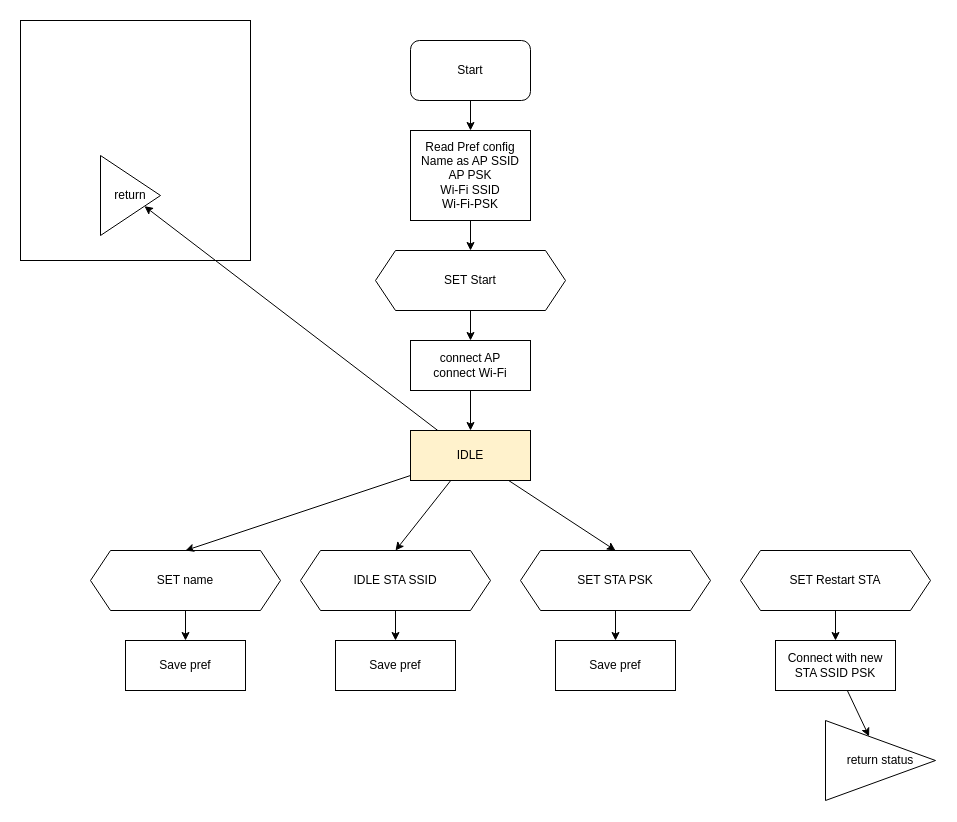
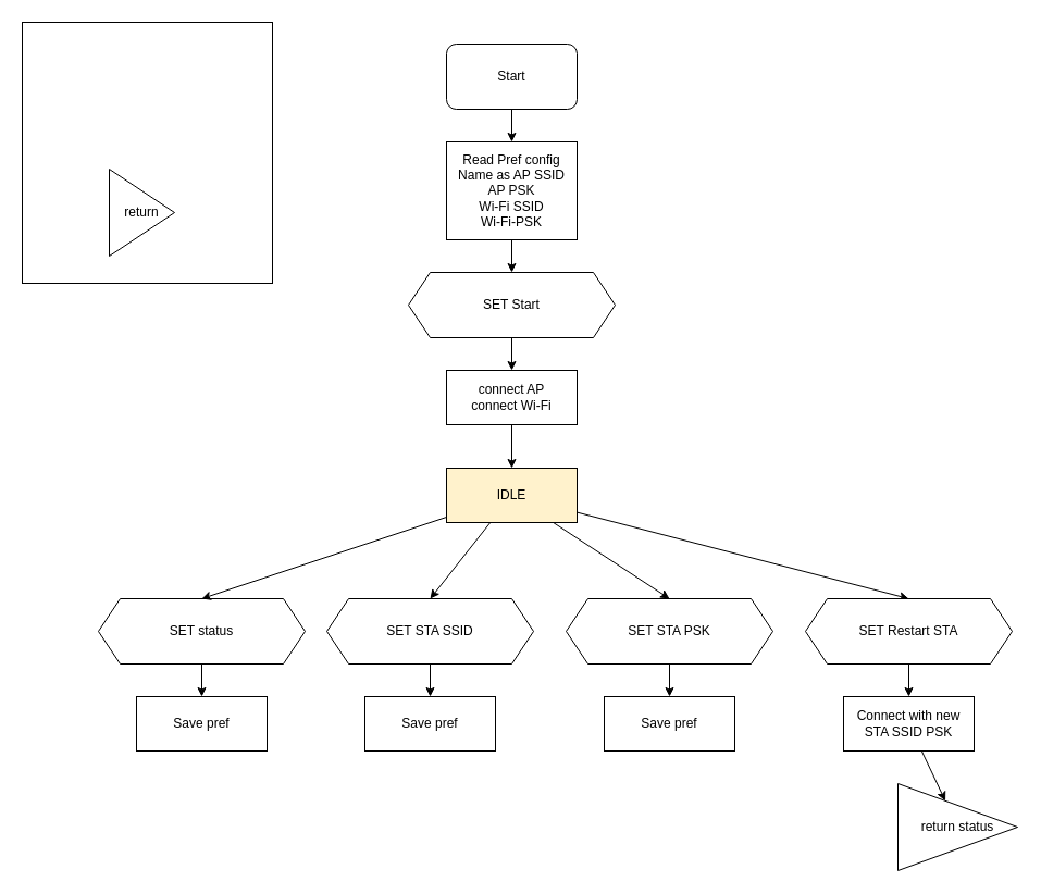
  <mxCell id="0" />
  <mxCell id="1" parent="0" />
  <mxCell id="2" value="" style="rounded=0;whiteSpace=wrap;html=1;" vertex="1" parent="1"><mxGeometry x="20" y="20" width="230" height="240" as="geometry" /></mxCell>
  <mxCell id="3" value="" style="edgeStyle=none;html=1;" edge="1" parent="1" source="4" target="8"><mxGeometry relative="1" as="geometry" /></mxCell>
  <mxCell id="4" value="Start" style="rounded=1;whiteSpace=wrap;html=1;" vertex="1" parent="1"><mxGeometry x="410" y="40" width="120" height="60" as="geometry" /></mxCell>
  <mxCell id="5" value="" style="edgeStyle=none;html=1;" edge="1" parent="1" source="6" target="10"><mxGeometry relative="1" as="geometry" /></mxCell>
  <mxCell id="6" value="SET Start" style="shape=hexagon;perimeter=hexagonPerimeter2;whiteSpace=wrap;html=1;fixedSize=1;" vertex="1" parent="1"><mxGeometry x="375" y="250" width="190" height="60" as="geometry" /></mxCell>
  <mxCell id="7" value="" style="edgeStyle=none;html=1;" edge="1" parent="1" source="8" target="6"><mxGeometry relative="1" as="geometry" /></mxCell>
  <mxCell id="8" value="Read Pref config&lt;br&gt;Name as AP SSID&lt;br&gt;AP PSK&lt;br&gt;Wi-Fi SSID&lt;br&gt;Wi-Fi-PSK" style="rounded=0;whiteSpace=wrap;html=1;" vertex="1" parent="1"><mxGeometry x="410" y="130" width="120" height="90" as="geometry" /></mxCell>
  <mxCell id="9" value="" style="edgeStyle=none;html=1;" edge="1" parent="1" source="10" target="17"><mxGeometry relative="1" as="geometry" /></mxCell>
  <mxCell id="10" value="connect AP&lt;br&gt;connect Wi-Fi" style="rounded=0;whiteSpace=wrap;html=1;" vertex="1" parent="1"><mxGeometry x="410" y="340" width="120" height="50" as="geometry" /></mxCell>
  <mxCell id="11" style="edgeStyle=none;html=1;" edge="1" parent="1" source="12" target="18"><mxGeometry relative="1" as="geometry" /></mxCell>
- <mxCell id="12" value="SET name" style="shape=hexagon;perimeter=hexagonPerimeter2;whiteSpace=wrap;html=1;fixedSize=1;" vertex="1" parent="1"><mxGeometry x="90" y="550" width="190" height="60" as="geometry" /></mxCell>
+ <mxCell id="12" value="SET status" style="shape=hexagon;perimeter=hexagonPerimeter2;whiteSpace=wrap;html=1;fixedSize=1;" vertex="1" parent="1"><mxGeometry x="90" y="550" width="190" height="60" as="geometry" /></mxCell>
  <mxCell id="13" style="edgeStyle=none;html=1;entryX=0.5;entryY=0;entryDx=0;entryDy=0;" edge="1" parent="1" source="17" target="12"><mxGeometry relative="1" as="geometry" /></mxCell>
  <mxCell id="14" style="edgeStyle=none;html=1;entryX=0.5;entryY=0;entryDx=0;entryDy=0;" edge="1" parent="1" source="17" target="20"><mxGeometry relative="1" as="geometry" /></mxCell>
  <mxCell id="15" style="edgeStyle=none;html=1;entryX=0.5;entryY=0;entryDx=0;entryDy=0;" edge="1" parent="1" source="17" target="23"><mxGeometry relative="1" as="geometry" /></mxCell>
- <mxCell id="16" style="edgeStyle=none;html=1;" edge="1" parent="1" source="17" target="29"><mxGeometry relative="1" as="geometry" /></mxCell>
+ <mxCell id="16" style="edgeStyle=none;html=1;entryX=0.5;entryY=0;entryDx=0;entryDy=0;" edge="1" parent="1" source="17" target="26"><mxGeometry relative="1" as="geometry" /></mxCell>
  <mxCell id="17" value="IDLE" style="rounded=0;whiteSpace=wrap;html=1;fillColor=#fff2cc;" vertex="1" parent="1"><mxGeometry x="410" y="430" width="120" height="50" as="geometry" /></mxCell>
  <mxCell id="18" value="Save pref" style="rounded=0;whiteSpace=wrap;html=1;" vertex="1" parent="1"><mxGeometry x="125" y="640" width="120" height="50" as="geometry" /></mxCell>
  <mxCell id="19" style="edgeStyle=none;html=1;" edge="1" parent="1" source="20" target="21"><mxGeometry relative="1" as="geometry" /></mxCell>
- <mxCell id="20" value="IDLE STA SSID" style="shape=hexagon;perimeter=hexagonPerimeter2;whiteSpace=wrap;html=1;fixedSize=1;" vertex="1" parent="1"><mxGeometry x="300" y="550" width="190" height="60" as="geometry" /></mxCell>
+ <mxCell id="20" value="SET STA SSID" style="shape=hexagon;perimeter=hexagonPerimeter2;whiteSpace=wrap;html=1;fixedSize=1;" vertex="1" parent="1"><mxGeometry x="300" y="550" width="190" height="60" as="geometry" /></mxCell>
  <mxCell id="21" value="Save pref" style="rounded=0;whiteSpace=wrap;html=1;" vertex="1" parent="1"><mxGeometry x="335" y="640" width="120" height="50" as="geometry" /></mxCell>
  <mxCell id="22" style="edgeStyle=none;html=1;" edge="1" parent="1" source="23" target="24"><mxGeometry relative="1" as="geometry" /></mxCell>
  <mxCell id="23" value="SET STA PSK" style="shape=hexagon;perimeter=hexagonPerimeter2;whiteSpace=wrap;html=1;fixedSize=1;" vertex="1" parent="1"><mxGeometry x="520" y="550" width="190" height="60" as="geometry" /></mxCell>
  <mxCell id="24" value="Save pref" style="rounded=0;whiteSpace=wrap;html=1;" vertex="1" parent="1"><mxGeometry x="555" y="640" width="120" height="50" as="geometry" /></mxCell>
  <mxCell id="25" style="edgeStyle=none;html=1;" edge="1" parent="1" source="26" target="28"><mxGeometry relative="1" as="geometry" /></mxCell>
  <mxCell id="26" value="SET Restart STA" style="shape=hexagon;perimeter=hexagonPerimeter2;whiteSpace=wrap;html=1;fixedSize=1;" vertex="1" parent="1"><mxGeometry x="740" y="550" width="190" height="60" as="geometry" /></mxCell>
  <mxCell id="27" style="edgeStyle=none;html=1;" edge="1" parent="1" source="28" target="30"><mxGeometry relative="1" as="geometry" /></mxCell>
  <mxCell id="28" value="Connect with new STA SSID PSK" style="rounded=0;whiteSpace=wrap;html=1;" vertex="1" parent="1"><mxGeometry x="775" y="640" width="120" height="50" as="geometry" /></mxCell>
  <mxCell id="29" value="return" style="triangle;whiteSpace=wrap;html=1;" vertex="1" parent="1"><mxGeometry x="100" y="155" width="60" height="80" as="geometry" /></mxCell>
  <mxCell id="30" value="return status" style="triangle;whiteSpace=wrap;html=1;" vertex="1" parent="1"><mxGeometry x="825" y="720" width="110" height="80" as="geometry" /></mxCell>
